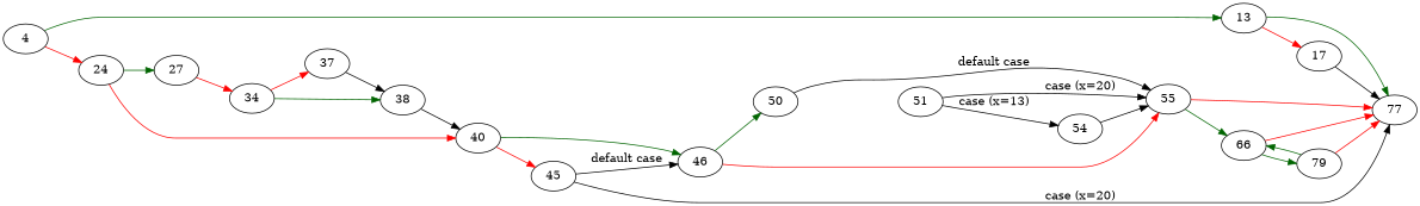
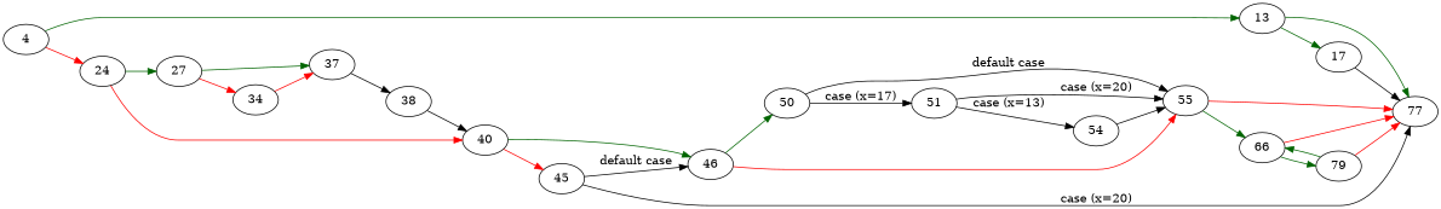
  strict digraph {
    rankdir=LR
    edge [cond=true]
    4 [entry=true]
    13
    24
    77
    17
    n6 [label=27]
    40
    37
    34
    46
    45
    38
    50
    55
    51
    66
    54
    n18 [label=79]
    4 -> 13 [color=darkgreen]
    4 -> 24 [color=red cond=false]
    13 -> 77 [color=darkgreen]
-   13 -> 17 [color=red cond=false]
+   13 -> 17 [color=darkgreen cond=false]
    24 -> n6 [color=darkgreen]
    24 -> 40 [color=red cond=false]
    17 -> 77 [cond=""]
+   n6 -> 37 [color=darkgreen]
    n6 -> 34 [color=red cond=false]
    40 -> 46 [color=darkgreen]
    40 -> 45 [color=red cond=false]
    37 -> 38 [cond=""]
    34 -> 37 [color=red cond=false]
-   34 -> 38 [color=darkgreen]
    46 -> 50 [color=darkgreen]
    46 -> 55 [color=red cond=false]
    45 -> 77 [cond="case (x=20)" label="case (x=20)"]
    45 -> 46 [cond="default case" label="default case"]
    38 -> 40 [cond=""]
    50 -> 55 [cond="default case" label="default case"]
+   50 -> 51 [cond="case (x=17)" label="case (x=17)"]
    55 -> 77 [color=red cond=false]
    55 -> 66 [color=darkgreen]
    51 -> 55 [cond="default case" label="case (x=20)"]
    51 -> 54 [cond="case (x=13)" label="case (x=13)"]
    66 -> 77 [color=red cond=false]
    66 -> n18 [color=darkgreen]
    54 -> 55 [cond=""]
    n18 -> 77 [color=red cond=false]
    n18 -> 66 [color=darkgreen]
  }
